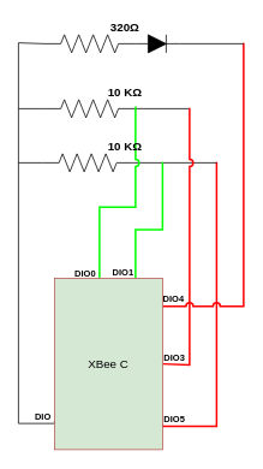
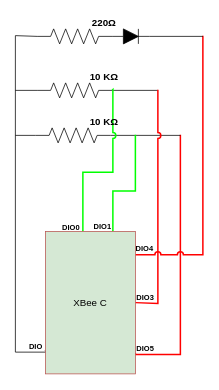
  <mxCell id="0" />
  <mxCell id="1" parent="0" />
  <mxCell id="2" style="edgeStyle=orthogonalEdgeStyle;rounded=0;jumpStyle=arc;orthogonalLoop=1;jettySize=auto;html=1;exitX=-0.003;exitY=0.835;exitDx=0;exitDy=0;fontSize=14;endArrow=none;endFill=0;entryX=0;entryY=0.5;entryDx=0;entryDy=0;entryPerimeter=0;exitPerimeter=0;" edge="1" parent="1" source="15" target="17"><mxGeometry relative="1" as="geometry"><mxPoint x="30" y="59" as="targetPoint" /><mxPoint x="50" y="478.5" as="sourcePoint" /><Array as="points"><mxPoint x="61" y="468" /><mxPoint x="61" y="469" /><mxPoint x="20" y="469" /><mxPoint x="20" y="47" /></Array></mxGeometry></mxCell>
  <mxCell id="3" style="edgeStyle=orthogonalEdgeStyle;rounded=0;jumpStyle=arc;orthogonalLoop=1;jettySize=auto;html=1;exitX=1;exitY=0.852;exitDx=0;exitDy=0;fontSize=13;endArrow=none;endFill=0;fillColor=#e51400;strokeColor=#FF0000;strokeWidth=2;exitPerimeter=0;" edge="1" parent="1" source="15"><mxGeometry relative="1" as="geometry"><mxPoint x="240" y="179" as="targetPoint" /><mxPoint x="220" y="401.5" as="sourcePoint" /><Array as="points"><mxPoint x="180" y="472" /><mxPoint x="240" y="472" /></Array></mxGeometry></mxCell>
  <mxCell id="4" style="edgeStyle=orthogonalEdgeStyle;rounded=0;jumpStyle=arc;orthogonalLoop=1;jettySize=auto;html=1;exitX=0;exitY=0.5;exitDx=0;exitDy=0;exitPerimeter=0;fontSize=13;endArrow=none;endFill=0;" edge="1" parent="1" source="6"><mxGeometry relative="1" as="geometry"><mxPoint x="20" y="180" as="targetPoint" /></mxGeometry></mxCell>
  <mxCell id="5" style="edgeStyle=orthogonalEdgeStyle;rounded=0;jumpStyle=arc;orthogonalLoop=1;jettySize=auto;html=1;exitX=1;exitY=0.5;exitDx=0;exitDy=0;exitPerimeter=0;fontSize=13;endArrow=none;endFill=0;strokeColor=#000000;strokeWidth=1;" edge="1" parent="1" source="6"><mxGeometry relative="1" as="geometry"><mxPoint x="240" y="180" as="targetPoint" /></mxGeometry></mxCell>
  <mxCell id="6" value="" style="pointerEvents=1;verticalLabelPosition=bottom;shadow=0;dashed=0;align=center;html=1;verticalAlign=top;shape=mxgraph.electrical.resistors.resistor_2;fontSize=14;" vertex="1" parent="1"><mxGeometry x="47" y="170" width="100" height="20" as="geometry" /></mxCell>
  <mxCell id="7" style="edgeStyle=orthogonalEdgeStyle;rounded=0;jumpStyle=arc;orthogonalLoop=1;jettySize=auto;html=1;exitX=0;exitY=0.5;exitDx=0;exitDy=0;exitPerimeter=0;fontSize=13;endArrow=none;endFill=0;" edge="1" parent="1" source="9"><mxGeometry relative="1" as="geometry"><mxPoint x="20" y="120" as="targetPoint" /></mxGeometry></mxCell>
  <mxCell id="8" style="edgeStyle=orthogonalEdgeStyle;rounded=0;jumpStyle=arc;orthogonalLoop=1;jettySize=auto;html=1;exitX=1;exitY=0.5;exitDx=0;exitDy=0;exitPerimeter=0;fontSize=13;endArrow=none;endFill=0;strokeColor=#000000;strokeWidth=1;" edge="1" parent="1" source="9"><mxGeometry relative="1" as="geometry"><mxPoint x="210" y="120" as="targetPoint" /></mxGeometry></mxCell>
  <mxCell id="9" value="" style="pointerEvents=1;verticalLabelPosition=bottom;shadow=0;dashed=0;align=center;html=1;verticalAlign=top;shape=mxgraph.electrical.resistors.resistor_2;fontSize=14;" vertex="1" parent="1"><mxGeometry x="49" y="110" width="100" height="20" as="geometry" /></mxCell>
  <mxCell id="10" value="&lt;b style=&quot;font-size: 13px;&quot;&gt;10 K&lt;span&gt;Ω&lt;/span&gt;&lt;/b&gt;" style="text;html=1;align=center;verticalAlign=middle;resizable=0;points=[];autosize=1;strokeColor=none;fillColor=none;fontSize=14;" vertex="1" parent="1"><mxGeometry x="113" y="92" width="50" height="20" as="geometry" /></mxCell>
  <mxCell id="11" style="edgeStyle=orthogonalEdgeStyle;rounded=0;jumpStyle=arc;orthogonalLoop=1;jettySize=auto;html=1;exitX=1;exitY=0.5;exitDx=0;exitDy=0;fontSize=13;endArrow=none;endFill=0;strokeColor=#FF0000;strokeWidth=2;" edge="1" parent="1" source="15"><mxGeometry relative="1" as="geometry"><mxPoint x="210" y="119" as="targetPoint" /><Array as="points"><mxPoint x="210" y="404" /><mxPoint x="210" y="119" /></Array></mxGeometry></mxCell>
  <mxCell id="12" style="edgeStyle=orthogonalEdgeStyle;rounded=0;jumpStyle=arc;orthogonalLoop=1;jettySize=auto;html=1;exitX=0.75;exitY=0;exitDx=0;exitDy=0;fontSize=13;endArrow=none;endFill=0;strokeColor=#00FF00;strokeWidth=2;" edge="1" parent="1" source="15"><mxGeometry relative="1" as="geometry"><mxPoint x="180" y="179" as="targetPoint" /><Array as="points"><mxPoint x="150" y="254" /><mxPoint x="180" y="254" /><mxPoint x="180" y="179" /></Array></mxGeometry></mxCell>
  <mxCell id="13" style="edgeStyle=orthogonalEdgeStyle;rounded=0;jumpStyle=arc;orthogonalLoop=1;jettySize=auto;html=1;entryX=1;entryY=0.5;entryDx=0;entryDy=0;entryPerimeter=0;fontSize=13;endArrow=none;endFill=0;strokeColor=#00FF00;strokeWidth=2;" edge="1" parent="1" source="15" target="9"><mxGeometry relative="1" as="geometry"><Array as="points"><mxPoint x="110" y="229" /><mxPoint x="150" y="229" /><mxPoint x="150" y="119" /></Array></mxGeometry></mxCell>
  <mxCell id="14" style="edgeStyle=orthogonalEdgeStyle;rounded=0;jumpStyle=arc;orthogonalLoop=1;jettySize=auto;html=1;fontSize=13;endArrow=none;endFill=0;strokeColor=#FF0000;strokeWidth=2;" edge="1" parent="1" source="15"><mxGeometry relative="1" as="geometry"><mxPoint x="270" y="47" as="targetPoint" /><mxPoint x="220" y="359" as="sourcePoint" /><Array as="points"><mxPoint x="270" y="339" /><mxPoint x="270" y="47" /></Array></mxGeometry></mxCell>
  <mxCell id="15" value="XBee C" style="rounded=0;whiteSpace=wrap;html=1;fontSize=13;fillColor=#d5e8d4;strokeColor=#b85450;" vertex="1" parent="1"><mxGeometry x="60" y="308" width="120" height="190" as="geometry" /></mxCell>
  <mxCell id="16" value="&lt;b style=&quot;font-size: 13px;&quot;&gt;10 K&lt;span&gt;Ω&lt;/span&gt;&lt;/b&gt;" style="text;html=1;align=center;verticalAlign=middle;resizable=0;points=[];autosize=1;strokeColor=none;fillColor=none;fontSize=14;" vertex="1" parent="1"><mxGeometry x="113" y="152" width="50" height="20" as="geometry" /></mxCell>
  <mxCell id="17" value="" style="pointerEvents=1;verticalLabelPosition=bottom;shadow=0;dashed=0;align=center;html=1;verticalAlign=top;shape=mxgraph.electrical.resistors.resistor_2;fontSize=14;" vertex="1" parent="1"><mxGeometry x="49" y="38" width="100" height="20" as="geometry" /></mxCell>
- <mxCell id="18" value="&lt;b style=&quot;font-size: 13px;&quot;&gt;320&lt;span&gt;Ω&lt;/span&gt;&lt;/b&gt;" style="text;html=1;align=center;verticalAlign=middle;resizable=0;points=[];autosize=1;strokeColor=none;fillColor=none;fontSize=14;" vertex="1" parent="1"><mxGeometry x="113" y="20" width="50" height="20" as="geometry" /></mxCell>
+ <mxCell id="18" value="&lt;b style=&quot;font-size: 13px;&quot;&gt;220&lt;span&gt;Ω&lt;/span&gt;&lt;/b&gt;" style="text;html=1;align=center;verticalAlign=middle;resizable=0;points=[];autosize=1;strokeColor=none;fillColor=none;fontSize=14;" vertex="1" parent="1"><mxGeometry x="113" y="20" width="50" height="20" as="geometry" /></mxCell>
  <mxCell id="19" value="&lt;font style=&quot;font-size: 10px;&quot;&gt;&lt;b&gt;&lt;font style=&quot;font-size: 10px;&quot;&gt;DIO0&lt;/font&gt;&lt;/b&gt;&lt;/font&gt;" style="text;html=1;align=center;verticalAlign=middle;resizable=0;points=[];autosize=1;strokeColor=none;fillColor=none;fontSize=13;" vertex="1" parent="1"><mxGeometry x="74" y="291" width="40" height="20" as="geometry" /></mxCell>
  <mxCell id="20" value="&lt;font style=&quot;font-size: 10px;&quot;&gt;&lt;b&gt;&lt;font style=&quot;font-size: 10px;&quot;&gt;DIO1&lt;/font&gt;&lt;/b&gt;&lt;/font&gt;" style="text;html=1;align=center;verticalAlign=middle;resizable=0;points=[];autosize=1;strokeColor=none;fillColor=none;fontSize=13;" vertex="1" parent="1"><mxGeometry x="116" y="290" width="40" height="20" as="geometry" /></mxCell>
  <mxCell id="21" value="&lt;font style=&quot;font-size: 10px;&quot;&gt;&lt;b&gt;&lt;font style=&quot;font-size: 10px;&quot;&gt;DIO4&lt;/font&gt;&lt;/b&gt;&lt;/font&gt;" style="text;html=1;align=center;verticalAlign=middle;resizable=0;points=[];autosize=1;strokeColor=none;fillColor=none;fontSize=13;" vertex="1" parent="1"><mxGeometry x="172" y="320" width="40" height="20" as="geometry" /></mxCell>
  <mxCell id="22" value="&lt;font style=&quot;font-size: 10px;&quot;&gt;&lt;b&gt;&lt;font style=&quot;font-size: 10px;&quot;&gt;DIO3&lt;/font&gt;&lt;/b&gt;&lt;/font&gt;" style="text;html=1;align=center;verticalAlign=middle;resizable=0;points=[];autosize=1;strokeColor=none;fillColor=none;fontSize=13;" vertex="1" parent="1"><mxGeometry x="173" y="385" width="40" height="20" as="geometry" /></mxCell>
  <mxCell id="23" value="&lt;font style=&quot;font-size: 10px;&quot;&gt;&lt;b&gt;&lt;font style=&quot;font-size: 10px;&quot;&gt;DIO5&lt;/font&gt;&lt;/b&gt;&lt;/font&gt;" style="text;html=1;align=center;verticalAlign=middle;resizable=0;points=[];autosize=1;strokeColor=none;fillColor=none;fontSize=13;" vertex="1" parent="1"><mxGeometry x="173" y="453" width="40" height="20" as="geometry" /></mxCell>
  <mxCell id="24" value="&lt;font style=&quot;font-size: 10px;&quot;&gt;&lt;b&gt;&lt;font style=&quot;font-size: 10px;&quot;&gt;DIO&lt;/font&gt;&lt;/b&gt;&lt;/font&gt;" style="text;html=1;align=center;verticalAlign=middle;resizable=0;points=[];autosize=1;strokeColor=none;fillColor=none;fontSize=13;" vertex="1" parent="1"><mxGeometry x="27" y="450" width="40" height="20" as="geometry" /></mxCell>
  <mxCell id="25" style="edgeStyle=orthogonalEdgeStyle;rounded=0;jumpStyle=arc;orthogonalLoop=1;jettySize=auto;html=1;fontSize=10;endArrow=none;endFill=0;strokeColor=#000000;strokeWidth=1;" edge="1" parent="1" source="27"><mxGeometry relative="1" as="geometry"><mxPoint x="270" y="48" as="targetPoint" /></mxGeometry></mxCell>
  <mxCell id="26" style="edgeStyle=orthogonalEdgeStyle;rounded=0;jumpStyle=arc;orthogonalLoop=1;jettySize=auto;html=1;fontSize=10;endArrow=none;endFill=0;strokeColor=#FF0000;strokeWidth=2;" edge="1" parent="1"><mxGeometry relative="1" as="geometry"><mxPoint x="270" y="47.897" as="targetPoint" /><mxPoint x="270" y="48" as="sourcePoint" /></mxGeometry></mxCell>
  <mxCell id="27" value="" style="pointerEvents=1;fillColor=strokeColor;verticalLabelPosition=bottom;shadow=0;dashed=0;align=center;html=1;verticalAlign=top;shape=mxgraph.electrical.diodes.diode;fontSize=10;" vertex="1" parent="1"><mxGeometry x="149" y="38" width="50" height="20" as="geometry" /></mxCell>
